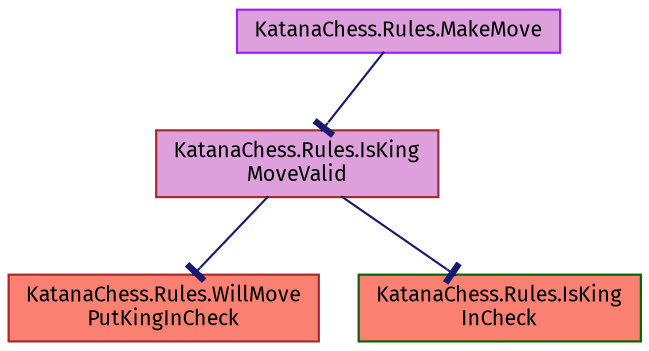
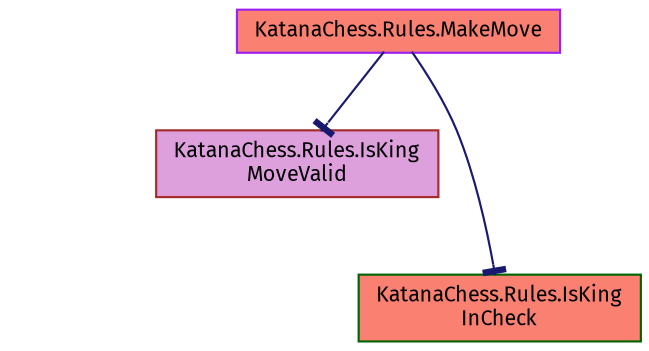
  digraph {
    fontname="Fira Sans"
    rankdir=TB
    node [color=brown fillcolor=plum fontname="Fira Sans" fontsize=10 shape=record style=filled]
    edge [arrowhead=tee color=midnightblue fontname="Fira Sans" fontsize=10 labelfontname=Helvetica labelfontsize=10 style=solid]
    n1 [fontcolor=black height=0.2 label="KatanaChess.Rules.IsKing\lMoveValid" width=0.4]
-   n2 [fillcolor=salmon height=0.2 label="KatanaChess.Rules.WillMove\lPutKingInCheck" width=0.4]
    n3 [color=darkgreen fillcolor=salmon height=0.2 label="KatanaChess.Rules.IsKing\lInCheck" width=0.4]
-   n4 [color=purple height=0.2 label="KatanaChess.Rules.MakeMove" width=0.4]
-   n1 -> n2
-   n1 -> n3
+   n4 [color=purple fillcolor=salmon height=0.2 label="KatanaChess.Rules.MakeMove" width=0.4]
+   n4 -> n3
    n4 -> n1
  }
